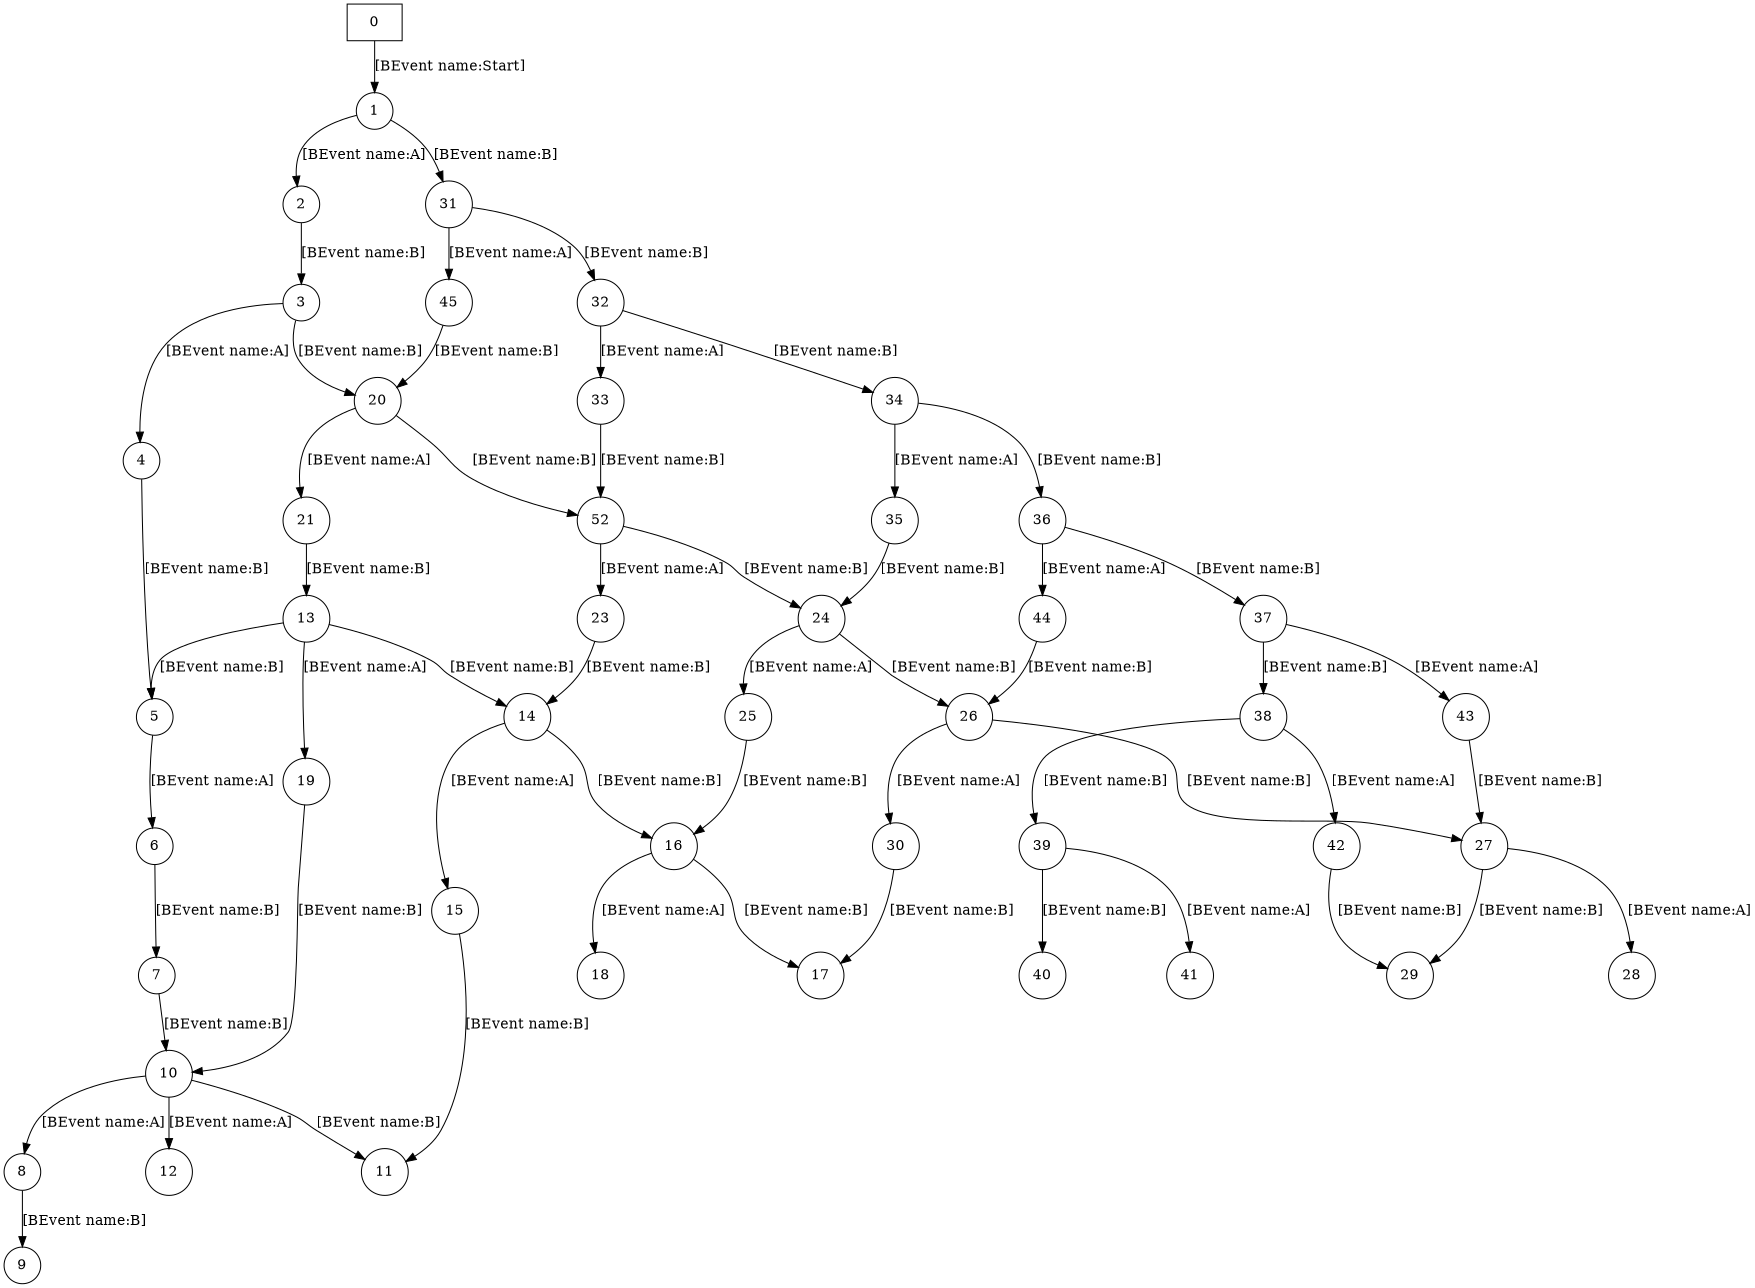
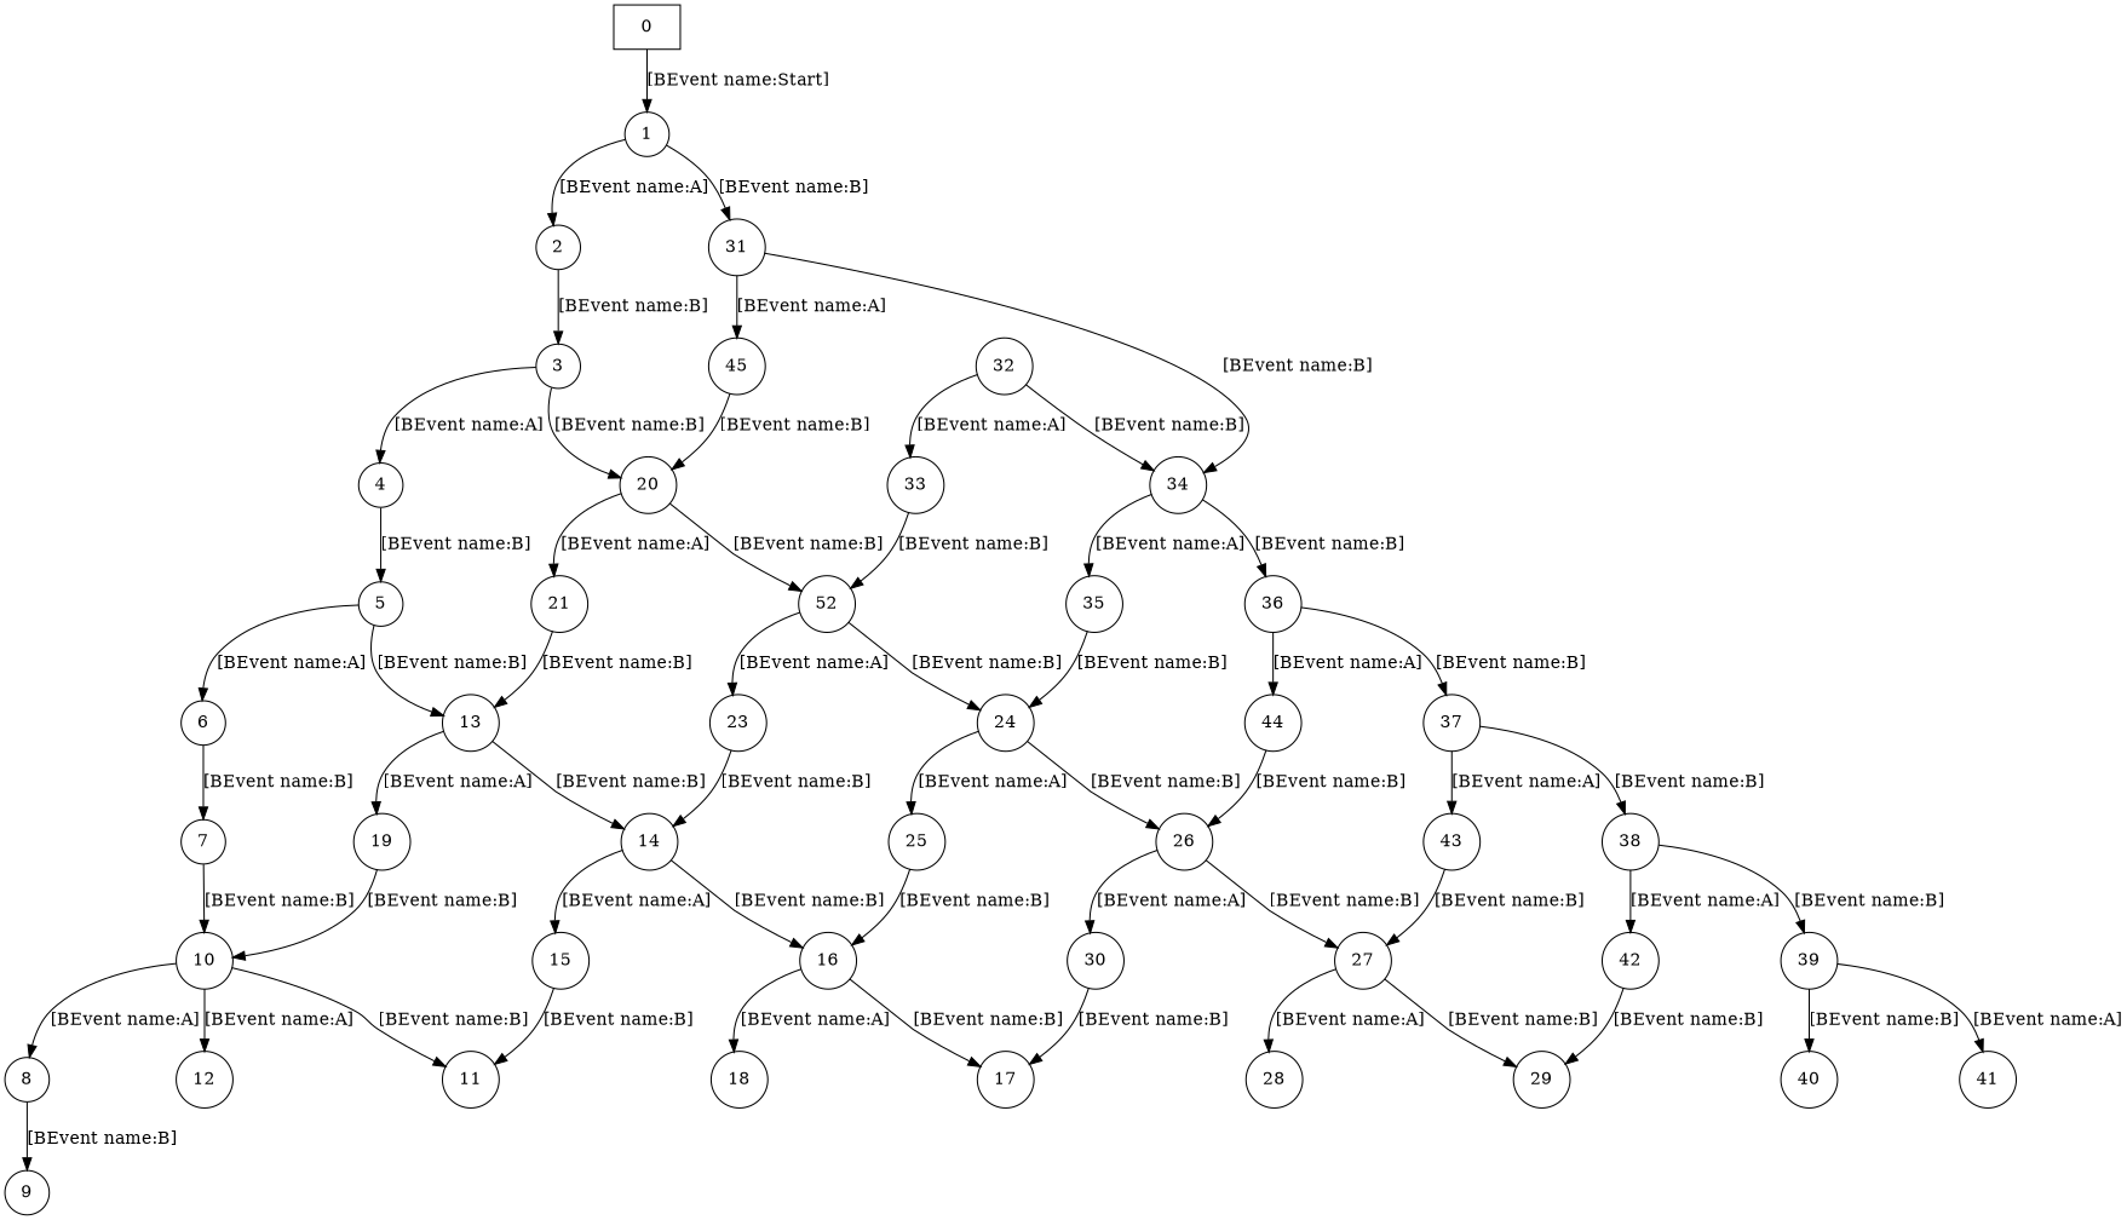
  digraph {
    num_of_edges=57
    num_of_events=3
    num_of_vertices=46
    run_date="2023-01-10T14:03:14.319396"
    node [accepting=false bthreads="AddA,control,AddB" hash=-606194484 shape=circle statements="[{name: AddA, isHot: true, request: [[BEvent name:A]], waitFor: {none}, block: {none}, interrupt: {none}},{name: control, isHot: false, request: [], waitFor: [BEvent name:A], block: {none}, interrupt: {none}},{name: AddB, isHot: false, request: [[BEvent name:B]], waitFor: {none}, block: {none}, interrupt: {none}}]" store="[]"]
    edge [Event="[BEvent name:B]" Event_name=B Event_value=null]
    0 [bthreads="control,AddB,AddA" hash=1136078875 shape="none " statements="[{name: control, isHot: false, request: [[BEvent name:Start]], waitFor: {none}, block: {none}, interrupt: {none}},{name: AddB, isHot: false, request: [], waitFor: [BEvent name:Start], block: {none}, interrupt: {none}},{name: AddA, isHot: false, request: [], waitFor: [BEvent name:Start], block: {none}, interrupt: {none}}]"]
    1
    2 [bthreads="control,AddA,AddB" hash=631642985 statements="[{name: control, isHot: false, request: [], waitFor: [BEvent name:B], block: [BEvent name:A], interrupt: {none}},{name: AddA, isHot: true, request: [[BEvent name:A]], waitFor: {none}, block: {none}, interrupt: {none}},{name: AddB, isHot: false, request: [[BEvent name:B]], waitFor: {none}, block: {none}, interrupt: {none}}]"]
    31
    3
    32
    45 [bthreads="control,AddA,AddB" hash=631642985 statements="[{name: control, isHot: false, request: [], waitFor: [BEvent name:B], block: [BEvent name:A], interrupt: {none}},{name: AddA, isHot: true, request: [[BEvent name:A]], waitFor: {none}, block: {none}, interrupt: {none}},{name: AddB, isHot: false, request: [[BEvent name:B]], waitFor: {none}, block: {none}, interrupt: {none}}]"]
    4 [bthreads="control,AddA,AddB" hash=631642985 statements="[{name: control, isHot: false, request: [], waitFor: [BEvent name:B], block: [BEvent name:A], interrupt: {none}},{name: AddA, isHot: true, request: [[BEvent name:A]], waitFor: {none}, block: {none}, interrupt: {none}},{name: AddB, isHot: false, request: [[BEvent name:B]], waitFor: {none}, block: {none}, interrupt: {none}}]"]
    20
    5
    21 [bthreads="control,AddA,AddB" hash=631642985 statements="[{name: control, isHot: false, request: [], waitFor: [BEvent name:B], block: [BEvent name:A], interrupt: {none}},{name: AddA, isHot: true, request: [[BEvent name:A]], waitFor: {none}, block: {none}, interrupt: {none}},{name: AddB, isHot: false, request: [[BEvent name:B]], waitFor: {none}, block: {none}, interrupt: {none}}]"]
    n12 [label=52]
    6 [bthreads="control,AddA,AddB" hash=631642985 statements="[{name: control, isHot: false, request: [], waitFor: [BEvent name:B], block: [BEvent name:A], interrupt: {none}},{name: AddA, isHot: true, request: [[BEvent name:A]], waitFor: {none}, block: {none}, interrupt: {none}},{name: AddB, isHot: false, request: [[BEvent name:B]], waitFor: {none}, block: {none}, interrupt: {none}}]"]
    13
    7
    14
    19 [bthreads="control,AddA,AddB" hash=631642985 statements="[{name: control, isHot: false, request: [], waitFor: [BEvent name:B], block: [BEvent name:A], interrupt: {none}},{name: AddA, isHot: true, request: [[BEvent name:A]], waitFor: {none}, block: {none}, interrupt: {none}},{name: AddB, isHot: false, request: [[BEvent name:B]], waitFor: {none}, block: {none}, interrupt: {none}}]"]
    10
    8 [bthreads="control,AddA,AddB" hash=631642985 statements="[{name: control, isHot: false, request: [], waitFor: [BEvent name:B], block: [BEvent name:A], interrupt: {none}},{name: AddA, isHot: true, request: [[BEvent name:A]], waitFor: {none}, block: {none}, interrupt: {none}},{name: AddB, isHot: false, request: [[BEvent name:B]], waitFor: {none}, block: {none}, interrupt: {none}}]"]
    9
    11
    12 [bthreads="control,AddA,AddB" hash=631642985 statements="[{name: control, isHot: false, request: [], waitFor: [BEvent name:B], block: [BEvent name:A], interrupt: {none}},{name: AddA, isHot: true, request: [[BEvent name:A]], waitFor: {none}, block: {none}, interrupt: {none}},{name: AddB, isHot: false, request: [[BEvent name:B]], waitFor: {none}, block: {none}, interrupt: {none}}]"]
    15 [bthreads="control,AddA,AddB" hash=631642985 statements="[{name: control, isHot: false, request: [], waitFor: [BEvent name:B], block: [BEvent name:A], interrupt: {none}},{name: AddA, isHot: true, request: [[BEvent name:A]], waitFor: {none}, block: {none}, interrupt: {none}},{name: AddB, isHot: false, request: [[BEvent name:B]], waitFor: {none}, block: {none}, interrupt: {none}}]"]
    16
    17
    18 [bthreads="control,AddA,AddB" hash=631642985 statements="[{name: control, isHot: false, request: [], waitFor: [BEvent name:B], block: [BEvent name:A], interrupt: {none}},{name: AddA, isHot: true, request: [[BEvent name:A]], waitFor: {none}, block: {none}, interrupt: {none}},{name: AddB, isHot: false, request: [[BEvent name:B]], waitFor: {none}, block: {none}, interrupt: {none}}]"]
    23 [bthreads="control,AddA,AddB" hash=631642985 statements="[{name: control, isHot: false, request: [], waitFor: [BEvent name:B], block: [BEvent name:A], interrupt: {none}},{name: AddA, isHot: true, request: [[BEvent name:A]], waitFor: {none}, block: {none}, interrupt: {none}},{name: AddB, isHot: false, request: [[BEvent name:B]], waitFor: {none}, block: {none}, interrupt: {none}}]"]
    24
    25 [bthreads="control,AddA,AddB" hash=631642985 statements="[{name: control, isHot: false, request: [], waitFor: [BEvent name:B], block: [BEvent name:A], interrupt: {none}},{name: AddA, isHot: true, request: [[BEvent name:A]], waitFor: {none}, block: {none}, interrupt: {none}},{name: AddB, isHot: false, request: [[BEvent name:B]], waitFor: {none}, block: {none}, interrupt: {none}}]"]
    26
    27
    30 [bthreads="control,AddA,AddB" hash=631642985 statements="[{name: control, isHot: false, request: [], waitFor: [BEvent name:B], block: [BEvent name:A], interrupt: {none}},{name: AddA, isHot: true, request: [[BEvent name:A]], waitFor: {none}, block: {none}, interrupt: {none}},{name: AddB, isHot: false, request: [[BEvent name:B]], waitFor: {none}, block: {none}, interrupt: {none}}]"]
    28 [bthreads="control,AddA,AddB" hash=631642985 statements="[{name: control, isHot: false, request: [], waitFor: [BEvent name:B], block: [BEvent name:A], interrupt: {none}},{name: AddA, isHot: true, request: [[BEvent name:A]], waitFor: {none}, block: {none}, interrupt: {none}},{name: AddB, isHot: false, request: [[BEvent name:B]], waitFor: {none}, block: {none}, interrupt: {none}}]"]
    29
    33 [bthreads="control,AddA,AddB" hash=631642985 statements="[{name: control, isHot: false, request: [], waitFor: [BEvent name:B], block: [BEvent name:A], interrupt: {none}},{name: AddA, isHot: true, request: [[BEvent name:A]], waitFor: {none}, block: {none}, interrupt: {none}},{name: AddB, isHot: false, request: [[BEvent name:B]], waitFor: {none}, block: {none}, interrupt: {none}}]"]
    34
    35 [bthreads="control,AddA,AddB" hash=631642985 statements="[{name: control, isHot: false, request: [], waitFor: [BEvent name:B], block: [BEvent name:A], interrupt: {none}},{name: AddA, isHot: true, request: [[BEvent name:A]], waitFor: {none}, block: {none}, interrupt: {none}},{name: AddB, isHot: false, request: [[BEvent name:B]], waitFor: {none}, block: {none}, interrupt: {none}}]"]
    36
    37
    44 [bthreads="control,AddA,AddB" hash=631642985 statements="[{name: control, isHot: false, request: [], waitFor: [BEvent name:B], block: [BEvent name:A], interrupt: {none}},{name: AddA, isHot: true, request: [[BEvent name:A]], waitFor: {none}, block: {none}, interrupt: {none}},{name: AddB, isHot: false, request: [[BEvent name:B]], waitFor: {none}, block: {none}, interrupt: {none}}]"]
    38
    43 [bthreads="control,AddA,AddB" hash=631642985 statements="[{name: control, isHot: false, request: [], waitFor: [BEvent name:B], block: [BEvent name:A], interrupt: {none}},{name: AddA, isHot: true, request: [[BEvent name:A]], waitFor: {none}, block: {none}, interrupt: {none}},{name: AddB, isHot: false, request: [[BEvent name:B]], waitFor: {none}, block: {none}, interrupt: {none}}]"]
    39
    42 [bthreads="control,AddA,AddB" hash=631642985 statements="[{name: control, isHot: false, request: [], waitFor: [BEvent name:B], block: [BEvent name:A], interrupt: {none}},{name: AddA, isHot: true, request: [[BEvent name:A]], waitFor: {none}, block: {none}, interrupt: {none}},{name: AddB, isHot: false, request: [[BEvent name:B]], waitFor: {none}, block: {none}, interrupt: {none}}]"]
    40
    41 [bthreads="control,AddA,AddB" hash=631642985 statements="[{name: control, isHot: false, request: [], waitFor: [BEvent name:B], block: [BEvent name:A], interrupt: {none}},{name: AddA, isHot: true, request: [[BEvent name:A]], waitFor: {none}, block: {none}, interrupt: {none}},{name: AddB, isHot: false, request: [[BEvent name:B]], waitFor: {none}, block: {none}, interrupt: {none}}]"]
    0 -> 1 [Event="[BEvent name:Start]" Event_name=Start label="[BEvent name:Start]"]
    1 -> 2 [Event="[BEvent name:A]" Event_name=A label="[BEvent name:A]"]
    1 -> 31 [label="[BEvent name:B]"]
    2 -> 3 [label="[BEvent name:B]"]
-   31 -> 32 [label="[BEvent name:B]"]
+   31 -> 34 [label="[BEvent name:B]"]
    31 -> 45 [Event="[BEvent name:A]" Event_name=A label="[BEvent name:A]"]
    3 -> 4 [Event="[BEvent name:A]" Event_name=A label="[BEvent name:A]"]
    3 -> 20 [label="[BEvent name:B]"]
    32 -> 33 [Event="[BEvent name:A]" Event_name=A label="[BEvent name:A]"]
    32 -> 34 [label="[BEvent name:B]"]
    45 -> 20 [label="[BEvent name:B]"]
    4 -> 5 [label="[BEvent name:B]"]
    20 -> 21 [Event="[BEvent name:A]" Event_name=A label="[BEvent name:A]"]
    20 -> n12 [label="[BEvent name:B]"]
    5 -> 6 [Event="[BEvent name:A]" Event_name=A label="[BEvent name:A]"]
-   13 -> 5 [label="[BEvent name:B]"]
+   5 -> 13 [label="[BEvent name:B]"]
    21 -> 13 [label="[BEvent name:B]"]
    n12 -> 23 [Event="[BEvent name:A]" Event_name=A label="[BEvent name:A]"]
    n12 -> 24 [label="[BEvent name:B]"]
    6 -> 7 [label="[BEvent name:B]"]
    13 -> 14 [label="[BEvent name:B]"]
    13 -> 19 [Event="[BEvent name:A]" Event_name=A label="[BEvent name:A]"]
    7 -> 10 [label="[BEvent name:B]"]
    14 -> 15 [Event="[BEvent name:A]" Event_name=A label="[BEvent name:A]"]
    14 -> 16 [label="[BEvent name:B]"]
    19 -> 10 [label="[BEvent name:B]"]
    10 -> 8 [Event="[BEvent name:A]" Event_name=A label="[BEvent name:A]"]
    10 -> 11 [label="[BEvent name:B]"]
    10 -> 12 [Event="[BEvent name:A]" Event_name=A label="[BEvent name:A]"]
    8 -> 9 [label="[BEvent name:B]"]
    15 -> 11 [label="[BEvent name:B]"]
    16 -> 17 [label="[BEvent name:B]"]
    16 -> 18 [Event="[BEvent name:A]" Event_name=A label="[BEvent name:A]"]
    23 -> 14 [label="[BEvent name:B]"]
    24 -> 25 [Event="[BEvent name:A]" Event_name=A label="[BEvent name:A]"]
    24 -> 26 [label="[BEvent name:B]"]
    25 -> 16 [label="[BEvent name:B]"]
    26 -> 27 [label="[BEvent name:B]"]
    26 -> 30 [Event="[BEvent name:A]" Event_name=A label="[BEvent name:A]"]
    27 -> 28 [Event="[BEvent name:A]" Event_name=A label="[BEvent name:A]"]
    27 -> 29 [label="[BEvent name:B]"]
    30 -> 17 [label="[BEvent name:B]"]
    33 -> n12 [label="[BEvent name:B]"]
    34 -> 35 [Event="[BEvent name:A]" Event_name=A label="[BEvent name:A]"]
    34 -> 36 [label="[BEvent name:B]"]
    35 -> 24 [label="[BEvent name:B]"]
    36 -> 37 [label="[BEvent name:B]"]
    36 -> 44 [Event="[BEvent name:A]" Event_name=A label="[BEvent name:A]"]
    37 -> 38 [label="[BEvent name:B]"]
    37 -> 43 [Event="[BEvent name:A]" Event_name=A label="[BEvent name:A]"]
    44 -> 26 [label="[BEvent name:B]"]
    38 -> 39 [label="[BEvent name:B]"]
    38 -> 42 [Event="[BEvent name:A]" Event_name=A label="[BEvent name:A]"]
    43 -> 27 [label="[BEvent name:B]"]
    39 -> 40 [label="[BEvent name:B]"]
    39 -> 41 [Event="[BEvent name:A]" Event_name=A label="[BEvent name:A]"]
    42 -> 29 [label="[BEvent name:B]"]
  }
